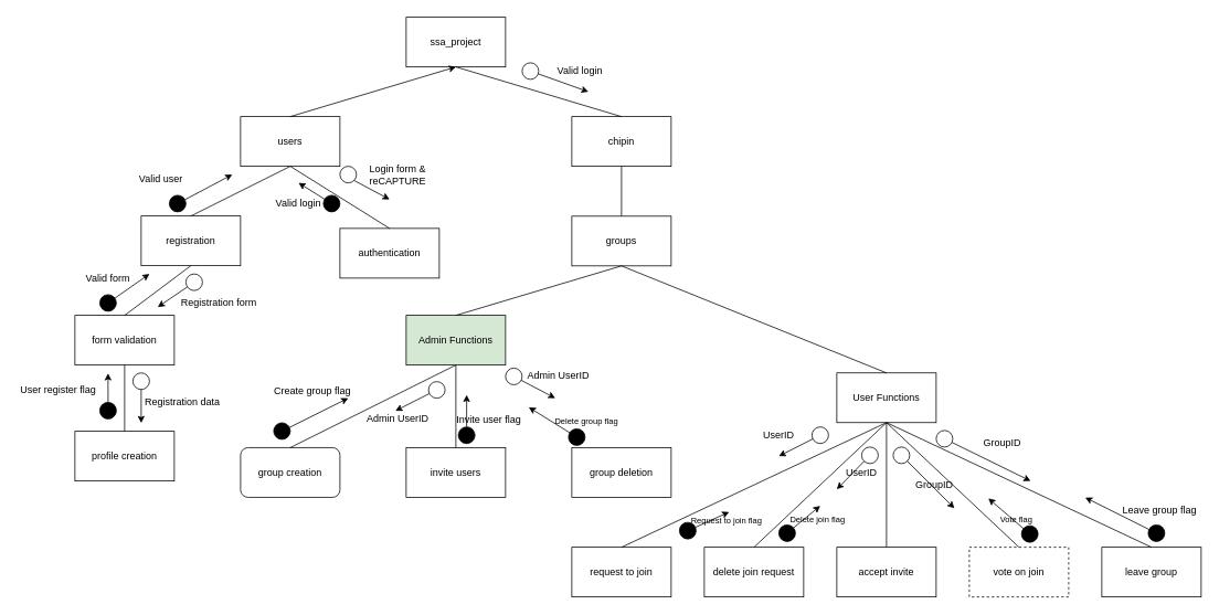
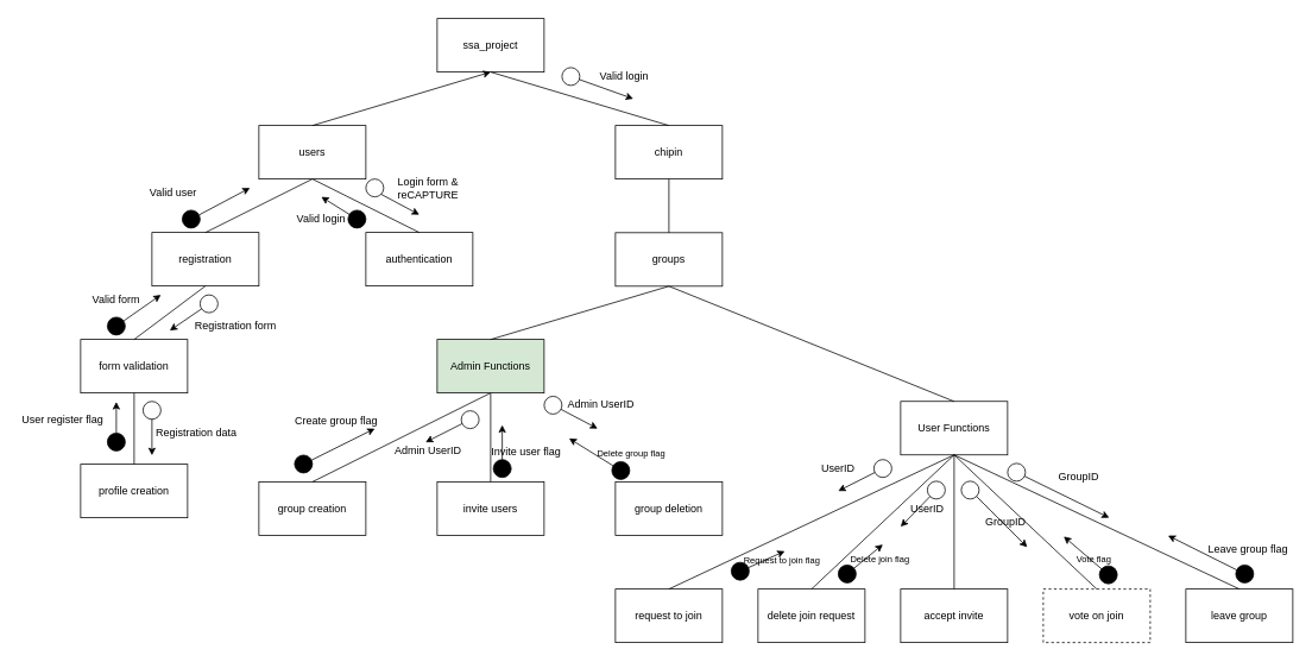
  <mxCell id="0" />
  <mxCell id="1" parent="0" />
  <mxCell id="2" value="ssa_project" style="rounded=0;whiteSpace=wrap;html=1;" parent="1" vertex="1"><mxGeometry x="490" y="20" width="120" height="60" as="geometry" /></mxCell>
  <mxCell id="3" value="users" style="rounded=0;whiteSpace=wrap;html=1;" parent="1" vertex="1"><mxGeometry x="290" y="140" width="120" height="60" as="geometry" /></mxCell>
  <mxCell id="4" value="chipin" style="rounded=0;whiteSpace=wrap;html=1;" parent="1" vertex="1"><mxGeometry x="690" y="140" width="120" height="60" as="geometry" /></mxCell>
  <mxCell id="5" value="registration" style="rounded=0;whiteSpace=wrap;html=1;" parent="1" vertex="1"><mxGeometry x="170" y="260" width="120" height="60" as="geometry" /></mxCell>
- <mxCell id="6" value="authentication" style="rounded=0;whiteSpace=wrap;html=1;" parent="1" vertex="1"><mxGeometry x="410" y="275" width="120" height="60" as="geometry" /></mxCell>
+ <mxCell id="6" value="authentication" style="rounded=0;whiteSpace=wrap;html=1;" parent="1" vertex="1"><mxGeometry x="410" y="260" width="120" height="60" as="geometry" /></mxCell>
  <mxCell id="7" value="form validation" style="rounded=0;whiteSpace=wrap;html=1;" parent="1" vertex="1"><mxGeometry x="90" y="380" width="120" height="60" as="geometry" /></mxCell>
  <mxCell id="8" value="profile creation" style="rounded=0;whiteSpace=wrap;html=1;" parent="1" vertex="1"><mxGeometry x="90" y="520" width="120" height="60" as="geometry" /></mxCell>
  <mxCell id="9" value="groups" style="rounded=0;whiteSpace=wrap;html=1;" parent="1" vertex="1"><mxGeometry x="690" y="260.25" width="120" height="60" as="geometry" /></mxCell>
  <mxCell id="10" value="" style="ellipse;whiteSpace=wrap;html=1;aspect=fixed;fontStyle=1" parent="1" vertex="1"><mxGeometry x="410" y="200" width="20" height="20" as="geometry" /></mxCell>
  <mxCell id="11" value="" style="endArrow=classic;html=1;rounded=0;exitX=1;exitY=1;exitDx=0;exitDy=0;fontStyle=1" parent="1" source="10" edge="1"><mxGeometry width="50" height="50" relative="1" as="geometry"><mxPoint x="484" y="235" as="sourcePoint" /><mxPoint x="470" y="240" as="targetPoint" /></mxGeometry></mxCell>
  <mxCell id="12" value="Login form &amp;amp; reCAPTURE" style="text;html=1;align=center;verticalAlign=middle;whiteSpace=wrap;rounded=0;fontStyle=0" parent="1" vertex="1"><mxGeometry x="430" y="195" width="100" height="30" as="geometry" /></mxCell>
  <mxCell id="13" value="" style="ellipse;whiteSpace=wrap;html=1;aspect=fixed;strokeColor=#000000;fillColor=#000000;fontStyle=1" parent="1" vertex="1"><mxGeometry x="390" y="235" width="20" height="20" as="geometry" /></mxCell>
  <mxCell id="14" value="" style="endArrow=classic;html=1;rounded=0;fontStyle=1" parent="1" source="13" edge="1"><mxGeometry width="50" height="50" relative="1" as="geometry"><mxPoint x="449" y="185.74" as="sourcePoint" /><mxPoint x="360" y="220" as="targetPoint" /></mxGeometry></mxCell>
  <mxCell id="15" value="Valid login" style="text;html=1;align=center;verticalAlign=middle;whiteSpace=wrap;rounded=0;fontStyle=0" parent="1" vertex="1"><mxGeometry x="330" y="230" width="60" height="30" as="geometry" /></mxCell>
  <mxCell id="16" value="" style="ellipse;whiteSpace=wrap;html=1;aspect=fixed;strokeColor=#000000;fillColor=#000000;" parent="1" vertex="1"><mxGeometry x="120" y="355" width="20" height="20" as="geometry" /></mxCell>
  <mxCell id="17" value="" style="endArrow=classic;html=1;rounded=0;" parent="1" source="16" edge="1"><mxGeometry width="50" height="50" relative="1" as="geometry"><mxPoint x="170" y="280.74" as="sourcePoint" /><mxPoint x="180" y="330" as="targetPoint" /></mxGeometry></mxCell>
  <mxCell id="18" value="Valid form" style="text;html=1;align=center;verticalAlign=middle;whiteSpace=wrap;rounded=0;" parent="1" vertex="1"><mxGeometry x="100" y="320" width="60" height="30" as="geometry" /></mxCell>
  <mxCell id="19" value="" style="ellipse;whiteSpace=wrap;html=1;aspect=fixed;" parent="1" vertex="1"><mxGeometry x="224" y="330" width="20" height="20" as="geometry" /></mxCell>
  <mxCell id="20" value="" style="endArrow=classic;html=1;rounded=0;" parent="1" source="19" edge="1"><mxGeometry width="50" height="50" relative="1" as="geometry"><mxPoint x="234" y="310" as="sourcePoint" /><mxPoint x="190" y="370" as="targetPoint" /></mxGeometry></mxCell>
  <mxCell id="21" value="Registration form" style="text;html=1;align=center;verticalAlign=middle;whiteSpace=wrap;rounded=0;" parent="1" vertex="1"><mxGeometry x="214" y="350" width="100" height="30" as="geometry" /></mxCell>
  <mxCell id="22" value="" style="ellipse;whiteSpace=wrap;html=1;aspect=fixed;strokeColor=#000000;fillColor=#000000;" parent="1" vertex="1"><mxGeometry x="204" y="235" width="20" height="20" as="geometry" /></mxCell>
  <mxCell id="23" value="" style="endArrow=classic;html=1;rounded=0;" parent="1" source="22" edge="1"><mxGeometry width="50" height="50" relative="1" as="geometry"><mxPoint x="259" y="180.74" as="sourcePoint" /><mxPoint x="280" y="210" as="targetPoint" /></mxGeometry></mxCell>
  <mxCell id="24" value="Valid user" style="text;html=1;align=center;verticalAlign=middle;whiteSpace=wrap;rounded=0;" parent="1" vertex="1"><mxGeometry x="164" y="200" width="60" height="30" as="geometry" /></mxCell>
  <mxCell id="25" value="" style="ellipse;whiteSpace=wrap;html=1;aspect=fixed;" parent="1" vertex="1"><mxGeometry x="160" y="449.5" width="20" height="20" as="geometry" /></mxCell>
  <mxCell id="26" value="" style="endArrow=classic;html=1;rounded=0;exitX=0.5;exitY=1;exitDx=0;exitDy=0;" parent="1" source="25" edge="1"><mxGeometry width="50" height="50" relative="1" as="geometry"><mxPoint x="359" y="482.5" as="sourcePoint" /><mxPoint x="170" y="510" as="targetPoint" /></mxGeometry></mxCell>
  <mxCell id="27" value="Registration data" style="text;html=1;align=center;verticalAlign=middle;whiteSpace=wrap;rounded=0;" parent="1" vertex="1"><mxGeometry x="170" y="469.5" width="100" height="30" as="geometry" /></mxCell>
  <mxCell id="28" value="" style="ellipse;whiteSpace=wrap;html=1;aspect=fixed;strokeColor=#000000;fillColor=#000000;" parent="1" vertex="1"><mxGeometry x="120" y="485" width="20" height="20" as="geometry" /></mxCell>
  <mxCell id="29" value="" style="endArrow=classic;html=1;rounded=0;" parent="1" source="28" edge="1"><mxGeometry width="50" height="50" relative="1" as="geometry"><mxPoint x="349" y="428.24" as="sourcePoint" /><mxPoint y="450" as="targetPoint" x="130" /></mxGeometry></mxCell>
  <mxCell id="30" value="User register flag" style="text;html=1;align=center;verticalAlign=middle;whiteSpace=wrap;rounded=0;" parent="1" vertex="1"><mxGeometry x="20" y="455" width="100" height="30" as="geometry" /></mxCell>
- <mxCell id="31" value="group creation" style="whiteSpace=wrap;html=1;rounded=1;" parent="1" vertex="1"><mxGeometry x="290" y="539.75" width="120" height="60" as="geometry" /></mxCell>
+ <mxCell id="31" value="group creation" style="rounded=0;whiteSpace=wrap;html=1;" parent="1" vertex="1"><mxGeometry x="290" y="539.75" width="120" height="60" as="geometry" /></mxCell>
  <mxCell id="32" value="group deletion" style="rounded=0;whiteSpace=wrap;html=1;fillColor=default;gradientColor=none;" parent="1" vertex="1"><mxGeometry x="690" y="539.75" width="120" height="60" as="geometry" /></mxCell>
  <mxCell id="33" value="" style="endArrow=classic;html=1;rounded=0;entryX=0.5;entryY=1;entryDx=0;entryDy=0;exitX=0.5;exitY=0;exitDx=0;exitDy=0;" edge="1" parent="1" source="3" target="2"><mxGeometry width="50" height="50" relative="1" as="geometry"><mxPoint x="470" y="300" as="sourcePoint" /><mxPoint x="520" y="250" as="targetPoint" /></mxGeometry></mxCell>
  <mxCell id="34" value="" style="endArrow=none;html=1;rounded=0;entryX=0.5;entryY=0;entryDx=0;entryDy=0;exitX=0.5;exitY=0;exitDx=0;exitDy=0;" edge="1" parent="1" target="4"><mxGeometry width="50" height="50" relative="1" as="geometry"><mxPoint x="550" y="80" as="sourcePoint" /><mxPoint x="750" y="20" as="targetPoint" /></mxGeometry></mxCell>
  <mxCell id="35" value="" style="endArrow=none;html=1;rounded=0;entryX=0.5;entryY=1;entryDx=0;entryDy=0;exitX=0.5;exitY=0;exitDx=0;exitDy=0;" edge="1" parent="1" source="5" target="3"><mxGeometry width="50" height="50" relative="1" as="geometry"><mxPoint x="340" y="320" as="sourcePoint" /><mxPoint x="390" y="270" as="targetPoint" /></mxGeometry></mxCell>
  <mxCell id="36" value="" style="endArrow=none;html=1;rounded=0;entryX=0.5;entryY=1;entryDx=0;entryDy=0;exitX=0.5;exitY=0;exitDx=0;exitDy=0;" edge="1" parent="1" source="6" target="3"><mxGeometry width="50" height="50" relative="1" as="geometry"><mxPoint x="340" y="320" as="sourcePoint" /><mxPoint x="390" y="270" as="targetPoint" /></mxGeometry></mxCell>
  <mxCell id="37" value="" style="endArrow=none;html=1;rounded=0;entryX=0.5;entryY=1;entryDx=0;entryDy=0;exitX=0.5;exitY=0;exitDx=0;exitDy=0;" edge="1" parent="1" source="7" target="5"><mxGeometry width="50" height="50" relative="1" as="geometry"><mxPoint x="169" y="400" as="sourcePoint" /><mxPoint x="219" y="350" as="targetPoint" /></mxGeometry></mxCell>
  <mxCell id="38" value="" style="endArrow=none;html=1;rounded=0;entryX=0.5;entryY=1;entryDx=0;entryDy=0;" edge="1" parent="1" source="8" target="7"><mxGeometry width="50" height="50" relative="1" as="geometry"><mxPoint x="210" y="500" as="sourcePoint" /><mxPoint x="260" y="450" as="targetPoint" /></mxGeometry></mxCell>
  <mxCell id="39" value="" style="endArrow=none;html=1;rounded=0;entryX=0.5;entryY=1;entryDx=0;entryDy=0;exitX=0.5;exitY=0;exitDx=0;exitDy=0;" edge="1" parent="1" source="9" target="4"><mxGeometry width="50" height="50" relative="1" as="geometry"><mxPoint x="710" y="320" as="sourcePoint" /><mxPoint x="760" y="270" as="targetPoint" /></mxGeometry></mxCell>
  <mxCell id="40" value="Valid login" style="text;html=1;align=center;verticalAlign=middle;whiteSpace=wrap;rounded=0;" vertex="1" parent="1"><mxGeometry x="670" y="70" width="60" height="30" as="geometry" /></mxCell>
  <mxCell id="41" value="" style="endArrow=none;html=1;rounded=0;entryX=0.5;entryY=1;entryDx=0;entryDy=0;exitX=0.5;exitY=0;exitDx=0;exitDy=0;" edge="1" parent="1" source="31" target="50"><mxGeometry width="50" height="50" relative="1" as="geometry"><mxPoint x="520" y="487.75" as="sourcePoint" /><mxPoint x="630" y="437.75" as="targetPoint" /></mxGeometry></mxCell>
  <mxCell id="42" value="" style="ellipse;whiteSpace=wrap;html=1;aspect=fixed;" vertex="1" parent="1"><mxGeometry x="630" y="75" width="20" height="20" as="geometry" /></mxCell>
  <mxCell id="43" value="" style="endArrow=classic;html=1;rounded=0;" edge="1" parent="1" source="42"><mxGeometry width="50" height="50" relative="1" as="geometry"><mxPoint x="640" y="60" as="sourcePoint" /><mxPoint x="710" y="110" as="targetPoint" /></mxGeometry></mxCell>
  <mxCell id="44" value="" style="ellipse;whiteSpace=wrap;html=1;aspect=fixed;fillColor=#000000;" vertex="1" parent="1"><mxGeometry x="330" y="509.75" width="20" height="20" as="geometry" /></mxCell>
  <mxCell id="45" value="" style="endArrow=classic;html=1;rounded=0;" edge="1" parent="1" source="44"><mxGeometry width="50" height="50" relative="1" as="geometry"><mxPoint x="680" y="332.75" as="sourcePoint" /><mxPoint x="420" y="480" as="targetPoint" /></mxGeometry></mxCell>
  <mxCell id="46" value="Create group flag" style="text;html=1;align=center;verticalAlign=middle;whiteSpace=wrap;rounded=0;" vertex="1" parent="1"><mxGeometry x="327" y="456" width="100" height="30" as="geometry" /></mxCell>
  <mxCell id="47" value="" style="ellipse;whiteSpace=wrap;html=1;aspect=fixed;strokeColor=#000000;fillColor=#000000;" vertex="1" parent="1"><mxGeometry x="686" y="517" width="20" height="20" as="geometry" /></mxCell>
  <mxCell id="48" value="" style="endArrow=classic;html=1;rounded=0;" edge="1" parent="1" source="47"><mxGeometry width="50" height="50" relative="1" as="geometry"><mxPoint x="763" y="342.25" as="sourcePoint" /><mxPoint x="638" y="491" as="targetPoint" /></mxGeometry></mxCell>
  <mxCell id="49" value="Delete group flag" style="text;html=1;align=center;verticalAlign=middle;whiteSpace=wrap;rounded=0;fontSize=10;" vertex="1" parent="1"><mxGeometry x="658" y="493" width="100" height="30" as="geometry" /></mxCell>
  <mxCell id="50" value="Admin Functions" style="rounded=0;whiteSpace=wrap;html=1;fillColor=#d5e8d4;" vertex="1" parent="1"><mxGeometry x="490" y="380" width="120" height="60" as="geometry" /></mxCell>
  <mxCell id="51" value="User Functions" style="rounded=0;whiteSpace=wrap;html=1;" vertex="1" parent="1"><mxGeometry x="1010" y="449.5" width="120" height="60" as="geometry" /></mxCell>
  <mxCell id="52" value="" style="endArrow=none;html=1;rounded=0;entryX=0.5;entryY=1;entryDx=0;entryDy=0;exitX=0.5;exitY=0;exitDx=0;exitDy=0;" edge="1" parent="1" source="50" target="9"><mxGeometry width="50" height="50" relative="1" as="geometry"><mxPoint x="560" y="480" as="sourcePoint" /><mxPoint x="610" y="430" as="targetPoint" /></mxGeometry></mxCell>
  <mxCell id="53" value="" style="endArrow=none;html=1;rounded=0;entryX=0.5;entryY=1;entryDx=0;entryDy=0;exitX=0.5;exitY=0;exitDx=0;exitDy=0;" edge="1" parent="1" source="51" target="9"><mxGeometry width="50" height="50" relative="1" as="geometry"><mxPoint x="640" y="390.25" as="sourcePoint" /><mxPoint x="760" y="330.25" as="targetPoint" /></mxGeometry></mxCell>
  <mxCell id="54" value="invite users" style="rounded=0;whiteSpace=wrap;html=1;" vertex="1" parent="1"><mxGeometry x="490" y="539.75" width="120" height="60" as="geometry" /></mxCell>
  <mxCell id="55" value="request to join" style="rounded=0;whiteSpace=wrap;html=1;" vertex="1" parent="1"><mxGeometry x="690" y="660" width="120" height="60" as="geometry" /></mxCell>
  <mxCell id="56" value="delete join request" style="rounded=0;whiteSpace=wrap;html=1;" vertex="1" parent="1"><mxGeometry x="850" y="660" width="120" height="60" as="geometry" /></mxCell>
  <mxCell id="57" value="vote on join" style="rounded=0;whiteSpace=wrap;html=1;dashed=1;" vertex="1" parent="1"><mxGeometry x="1170" y="660" width="120" height="60" as="geometry" /></mxCell>
  <mxCell id="58" value="leave group" style="rounded=0;whiteSpace=wrap;html=1;" vertex="1" parent="1"><mxGeometry x="1330" y="660" width="120" height="60" as="geometry" /></mxCell>
  <mxCell id="59" value="accept invite" style="rounded=0;whiteSpace=wrap;html=1;" vertex="1" parent="1"><mxGeometry x="1010" y="660" width="120" height="60" as="geometry" /></mxCell>
  <mxCell id="60" value="" style="endArrow=none;html=1;rounded=0;entryX=0.5;entryY=1;entryDx=0;entryDy=0;exitX=0.5;exitY=0;exitDx=0;exitDy=0;" edge="1" parent="1" source="54" target="50"><mxGeometry width="50" height="50" relative="1" as="geometry"><mxPoint x="680" y="510.25" as="sourcePoint" /><mxPoint x="730" y="460.25" as="targetPoint" /></mxGeometry></mxCell>
  <mxCell id="61" value="" style="endArrow=none;html=1;rounded=0;entryX=0.5;entryY=1;entryDx=0;entryDy=0;exitX=0.5;exitY=0;exitDx=0;exitDy=0;" edge="1" parent="1" source="55" target="51"><mxGeometry width="50" height="50" relative="1" as="geometry"><mxPoint x="830" y="460" as="sourcePoint" /><mxPoint x="880" y="410" as="targetPoint" /></mxGeometry></mxCell>
  <mxCell id="62" value="" style="endArrow=none;html=1;rounded=0;entryX=0.5;entryY=1;entryDx=0;entryDy=0;exitX=0.5;exitY=0;exitDx=0;exitDy=0;" edge="1" parent="1" source="56" target="51"><mxGeometry width="50" height="50" relative="1" as="geometry"><mxPoint x="830" y="460" as="sourcePoint" /><mxPoint x="880" y="410" as="targetPoint" /></mxGeometry></mxCell>
  <mxCell id="63" value="" style="endArrow=none;html=1;rounded=0;entryX=0.5;entryY=1;entryDx=0;entryDy=0;" edge="1" parent="1" source="59" target="51"><mxGeometry width="50" height="50" relative="1" as="geometry"><mxPoint x="830" y="460" as="sourcePoint" /><mxPoint x="880" y="410" as="targetPoint" /></mxGeometry></mxCell>
  <mxCell id="64" value="" style="endArrow=none;html=1;rounded=0;exitX=0.5;exitY=0;exitDx=0;exitDy=0;entryX=0.5;entryY=1;entryDx=0;entryDy=0;" edge="1" parent="1" source="57" target="51"><mxGeometry width="50" height="50" relative="1" as="geometry"><mxPoint x="830" y="460" as="sourcePoint" /><mxPoint x="1070" y="521" as="targetPoint" /></mxGeometry></mxCell>
  <mxCell id="65" value="" style="endArrow=none;html=1;rounded=0;exitX=0.5;exitY=0;exitDx=0;exitDy=0;entryX=0.5;entryY=1;entryDx=0;entryDy=0;" edge="1" parent="1" source="58" target="51"><mxGeometry width="50" height="50" relative="1" as="geometry"><mxPoint x="830" y="460" as="sourcePoint" /><mxPoint x="1070" y="520" as="targetPoint" /></mxGeometry></mxCell>
  <mxCell id="66" value="" style="ellipse;whiteSpace=wrap;html=1;aspect=fixed;" vertex="1" parent="1"><mxGeometry x="980" y="514.75" width="20" height="20" as="geometry" /></mxCell>
  <mxCell id="67" value="" style="endArrow=classic;html=1;rounded=0;" edge="1" parent="1" source="66"><mxGeometry width="50" height="50" relative="1" as="geometry"><mxPoint x="974" y="500" as="sourcePoint" /><mxPoint x="940" y="550" as="targetPoint" /></mxGeometry></mxCell>
  <mxCell id="68" value="UserID" style="text;html=1;align=center;verticalAlign=middle;whiteSpace=wrap;rounded=0;" vertex="1" parent="1"><mxGeometry x="890" y="509.75" width="100" height="30" as="geometry" /></mxCell>
  <mxCell id="69" value="" style="ellipse;whiteSpace=wrap;html=1;aspect=fixed;fillColor=#000000;" vertex="1" parent="1"><mxGeometry x="820" y="630" width="20" height="20" as="geometry" /></mxCell>
  <mxCell id="70" value="" style="endArrow=classic;html=1;rounded=0;" edge="1" parent="1" source="69"><mxGeometry width="50" height="50" relative="1" as="geometry"><mxPoint x="1010" y="500" as="sourcePoint" /><mxPoint x="880" y="617.5" as="targetPoint" /></mxGeometry></mxCell>
  <mxCell id="71" value="Request to join flag" style="text;html=1;align=center;verticalAlign=middle;whiteSpace=wrap;rounded=0;fontSize=10;" vertex="1" parent="1"><mxGeometry x="812" y="613" width="130" height="30" as="geometry" /></mxCell>
  <mxCell id="72" value="" style="ellipse;whiteSpace=wrap;html=1;aspect=fixed;fillColor=#000000;" vertex="1" parent="1"><mxGeometry x="940" y="633" width="20" height="20" as="geometry" /></mxCell>
  <mxCell id="73" value="" style="endArrow=classic;html=1;rounded=0;" edge="1" parent="1" source="72"><mxGeometry width="50" height="50" relative="1" as="geometry"><mxPoint x="1140" y="503" as="sourcePoint" /><mxPoint x="990" y="610" as="targetPoint" /></mxGeometry></mxCell>
  <mxCell id="74" value="Delete join flag" style="text;html=1;align=center;verticalAlign=middle;whiteSpace=wrap;rounded=0;fontSize=10;" vertex="1" parent="1"><mxGeometry x="937" y="611" width="100" height="30" as="geometry" /></mxCell>
  <mxCell id="75" value="" style="ellipse;whiteSpace=wrap;html=1;aspect=fixed;fillColor=#000000;" vertex="1" parent="1"><mxGeometry x="1233" y="634" width="20" height="20" as="geometry" /></mxCell>
  <mxCell id="76" value="" style="endArrow=classic;html=1;rounded=0;" edge="1" parent="1" source="75"><mxGeometry width="50" height="50" relative="1" as="geometry"><mxPoint x="1430" y="504" as="sourcePoint" /><mxPoint x="1193" y="601" as="targetPoint" /></mxGeometry></mxCell>
  <mxCell id="77" value="Vote flag" style="text;html=1;align=center;verticalAlign=middle;whiteSpace=wrap;rounded=0;fontSize=10;" vertex="1" parent="1"><mxGeometry x="1177" y="611" width="100" height="30" as="geometry" /></mxCell>
  <mxCell id="78" value="" style="ellipse;whiteSpace=wrap;html=1;aspect=fixed;" vertex="1" parent="1"><mxGeometry x="517" y="460" width="20" height="20" as="geometry" /></mxCell>
  <mxCell id="79" value="" style="endArrow=classic;html=1;rounded=0;" edge="1" parent="1" source="78"><mxGeometry width="50" height="50" relative="1" as="geometry"><mxPoint x="511" y="445.25" as="sourcePoint" /><mxPoint x="477" y="495.25" as="targetPoint" /></mxGeometry></mxCell>
  <mxCell id="80" value="Admin UserID" style="text;html=1;align=center;verticalAlign=middle;whiteSpace=wrap;rounded=0;" vertex="1" parent="1"><mxGeometry x="440" y="490" width="80" height="30" as="geometry" /></mxCell>
  <mxCell id="81" value="" style="ellipse;whiteSpace=wrap;html=1;aspect=fixed;fillColor=#000000;" vertex="1" parent="1"><mxGeometry x="553" y="514.75" width="20" height="20" as="geometry" /></mxCell>
  <mxCell id="82" value="" style="endArrow=classic;html=1;rounded=0;" edge="1" parent="1" source="81"><mxGeometry width="50" height="50" relative="1" as="geometry"><mxPoint x="903" y="337.75" as="sourcePoint" /><mxPoint x="563" y="476" as="targetPoint" /></mxGeometry></mxCell>
  <mxCell id="83" value="Invite user flag" style="text;html=1;align=center;verticalAlign=middle;whiteSpace=wrap;rounded=0;" vertex="1" parent="1"><mxGeometry x="540" y="491" width="100" height="30" as="geometry" /></mxCell>
  <mxCell id="84" value="" style="ellipse;whiteSpace=wrap;html=1;aspect=fixed;" vertex="1" parent="1"><mxGeometry x="610" y="443.75" width="20" height="20" as="geometry" /></mxCell>
  <mxCell id="85" value="" style="endArrow=classic;html=1;rounded=0;" edge="1" parent="1" source="84"><mxGeometry width="50" height="50" relative="1" as="geometry"><mxPoint x="604" y="429" as="sourcePoint" /><mxPoint x="670" y="480" as="targetPoint" /></mxGeometry></mxCell>
  <mxCell id="86" value="Admin UserID" style="text;html=1;align=center;verticalAlign=middle;whiteSpace=wrap;rounded=0;" vertex="1" parent="1"><mxGeometry x="634" y="438" width="80" height="30" as="geometry" /></mxCell>
  <mxCell id="87" value="" style="ellipse;whiteSpace=wrap;html=1;aspect=fixed;" vertex="1" parent="1"><mxGeometry x="1078" y="539" width="20" height="20" as="geometry" /></mxCell>
  <mxCell id="88" value="" style="endArrow=classic;html=1;rounded=0;" edge="1" parent="1" source="87"><mxGeometry width="50" height="50" relative="1" as="geometry"><mxPoint x="1164" y="563" as="sourcePoint" /><mxPoint x="1152" y="613" as="targetPoint" /></mxGeometry></mxCell>
  <mxCell id="89" value="GroupID" style="text;html=1;align=center;verticalAlign=middle;whiteSpace=wrap;rounded=0;" vertex="1" parent="1"><mxGeometry x="1078" y="569.75" width="100" height="30" as="geometry" /></mxCell>
  <mxCell id="90" value="" style="ellipse;whiteSpace=wrap;html=1;aspect=fixed;fillColor=#000000;" vertex="1" parent="1"><mxGeometry x="1386" y="633" width="20" height="20" as="geometry" /></mxCell>
  <mxCell id="91" value="" style="endArrow=classic;html=1;rounded=0;entryX=0;entryY=0;entryDx=0;entryDy=0;" edge="1" parent="1" source="90"><mxGeometry width="50" height="50" relative="1" as="geometry"><mxPoint x="1583" y="503" as="sourcePoint" /><mxPoint x="1310" y="600" as="targetPoint" /></mxGeometry></mxCell>
  <mxCell id="92" value="Leave group flag" style="text;html=1;align=center;verticalAlign=middle;whiteSpace=wrap;rounded=0;fontSize=12;movable=1;resizable=1;rotatable=1;deletable=1;editable=1;locked=0;connectable=1;" vertex="1" parent="1"><mxGeometry x="1350" y="599.75" width="100" height="30" as="geometry" /></mxCell>
  <mxCell id="93" value="" style="ellipse;whiteSpace=wrap;html=1;aspect=fixed;" vertex="1" parent="1"><mxGeometry x="1130" y="519" width="20" height="20" as="geometry" /></mxCell>
  <mxCell id="94" value="" style="endArrow=classic;html=1;rounded=0;" edge="1" parent="1" source="93"><mxGeometry width="50" height="50" relative="1" as="geometry"><mxPoint x="1256" y="530" as="sourcePoint" /><mxPoint x="1244" y="580" as="targetPoint" /></mxGeometry></mxCell>
  <mxCell id="95" value="GroupID" style="text;html=1;align=center;verticalAlign=middle;whiteSpace=wrap;rounded=0;" vertex="1" parent="1"><mxGeometry x="1160" y="519" width="100" height="30" as="geometry" /></mxCell>
  <mxCell id="96" value="" style="ellipse;whiteSpace=wrap;html=1;aspect=fixed;" vertex="1" parent="1"><mxGeometry x="1040" y="539" width="20" height="20" as="geometry" /></mxCell>
  <mxCell id="97" value="" style="endArrow=classic;html=1;rounded=0;" edge="1" parent="1" source="96"><mxGeometry width="50" height="50" relative="1" as="geometry"><mxPoint x="1034" y="525" as="sourcePoint" /><mxPoint x="1010" y="590" as="targetPoint" /></mxGeometry></mxCell>
  <mxCell id="98" value="UserID" style="text;html=1;align=center;verticalAlign=middle;whiteSpace=wrap;rounded=0;" vertex="1" parent="1"><mxGeometry x="990" y="554.75" width="100" height="30" as="geometry" /></mxCell>
